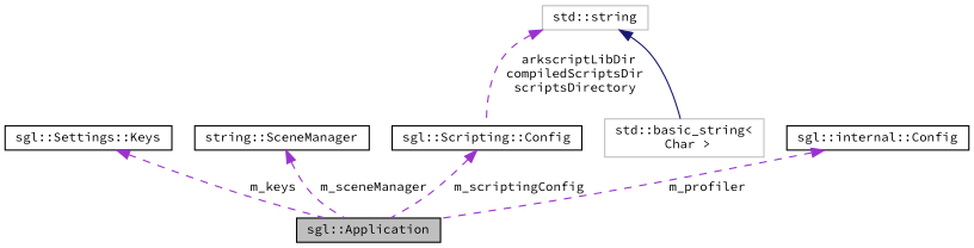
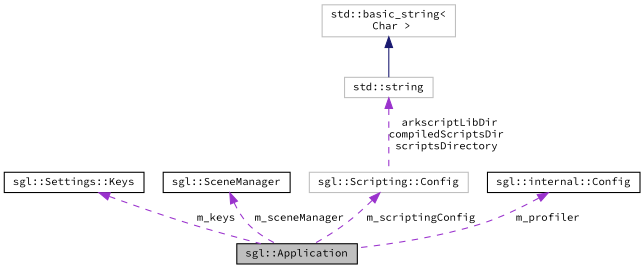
  digraph {
    fontname="Source Code Pro"
    rankdir=TB
    node [color=black fillcolor=white fontname="Source Code Pro" fontsize=10 shape=record style=filled]
    edge [color=darkorchid3 dir=back fontname="Source Code Pro" fontsize=10 labelfontname=Helvetica labelfontsize=10 style=dashed]
    n1 [fillcolor=grey75 fontcolor=black height=0.2 label="sgl::Application" width=0.4]
    n2 [height=0.2 label="sgl::Settings::Keys" width=0.4]
-   n3 [height=0.2 label="string::SceneManager" width=0.4]
-   n4 [height=0.2 label="sgl::Scripting::Config" width=0.4]
+   n3 [height=0.2 label="sgl::SceneManager" width=0.4]
+   n4 [color=grey75 height=0.2 label="sgl::Scripting::Config" width=0.4]
    n5 [color=grey75 height=0.2 label="std::string" width=0.4]
    n6 [color=grey75 height=0.2 label="std::basic_string\<\l Char \>" width=0.4]
    n7 [height=0.2 label="sgl::internal::Config" width=0.4]
    n2 -> n1 [label=" m_keys"]
    n3 -> n1 [label=" m_sceneManager"]
    n4 -> n1 [label=" m_scriptingConfig"]
    n5 -> n4 [label=" arkscriptLibDir\ncompiledScriptsDir\nscriptsDirectory"]
-   n5 -> n6 [color=midnightblue style=solid]
+   n6 -> n5 [color=midnightblue style=solid]
    n7 -> n1 [label=" m_profiler"]
  }
